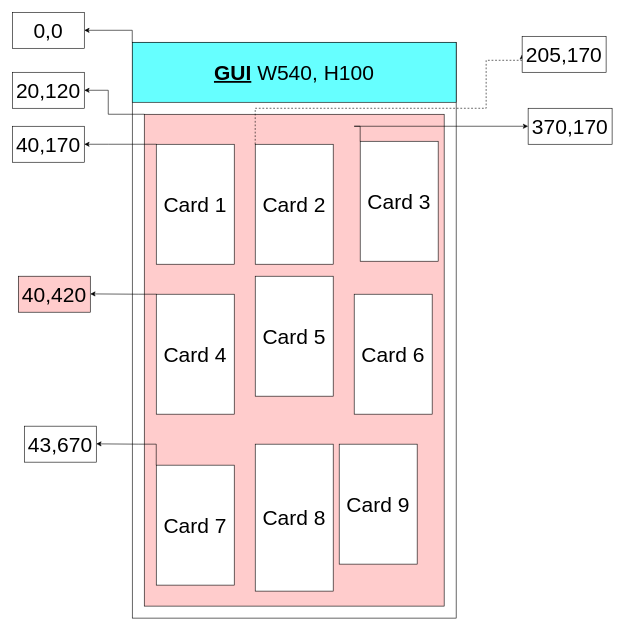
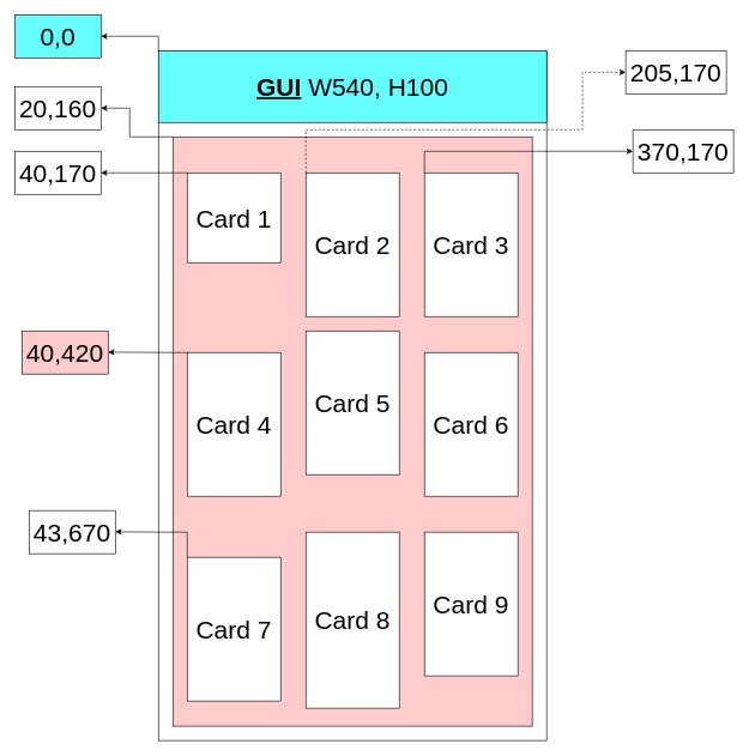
  <mxCell id="0" />
  <mxCell id="1" parent="0" />
  <mxCell id="2" value="" style="rounded=0;whiteSpace=wrap;html=1;" parent="1" vertex="1"><mxGeometry x="220" y="70" width="540" height="960" as="geometry" /></mxCell>
  <mxCell id="3" style="edgeStyle=orthogonalEdgeStyle;rounded=0;orthogonalLoop=1;jettySize=auto;html=1;exitX=0;exitY=0;exitDx=0;exitDy=0;" parent="1" source="4" edge="1"><mxGeometry relative="1" as="geometry"><mxPoint x="140" y="50" as="targetPoint" /><Array as="points"><mxPoint x="220" y="50" /></Array></mxGeometry></mxCell>
  <mxCell id="4" value="&lt;font style=&quot;font-size: 35px;&quot;&gt;&lt;b&gt;&lt;u&gt;GUI&lt;/u&gt;&lt;/b&gt; W540, H100&lt;/font&gt;" style="rounded=0;whiteSpace=wrap;html=1;fillColor=#66FFFF;" parent="1" vertex="1"><mxGeometry x="220" y="70" width="540" height="100" as="geometry" /></mxCell>
  <mxCell id="5" style="edgeStyle=orthogonalEdgeStyle;rounded=0;orthogonalLoop=1;jettySize=auto;html=1;exitX=0;exitY=0;exitDx=0;exitDy=0;entryX=1;entryY=0.5;entryDx=0;entryDy=0;" parent="1" source="6" target="22" edge="1"><mxGeometry relative="1" as="geometry"><Array as="points"><mxPoint x="180" y="190" /><mxPoint x="180" y="150" /></Array></mxGeometry></mxCell>
  <mxCell id="6" value="&lt;font style=&quot;font-size: 35px;&quot;&gt;&lt;br&gt;&lt;/font&gt;" style="rounded=0;whiteSpace=wrap;html=1;strokeColor=#000000;fillColor=#FFCCCC;" parent="1" vertex="1"><mxGeometry x="240" y="190" width="500" height="820" as="geometry" /></mxCell>
  <mxCell id="7" style="edgeStyle=orthogonalEdgeStyle;rounded=0;orthogonalLoop=1;jettySize=auto;html=1;exitX=0;exitY=0;exitDx=0;exitDy=0;" parent="1" source="8" edge="1"><mxGeometry relative="1" as="geometry"><mxPoint x="140" y="240" as="targetPoint" /><Array as="points"><mxPoint x="180" y="240" /><mxPoint x="180" y="240" /></Array></mxGeometry></mxCell>
- <mxCell id="8" value="&lt;font style=&quot;font-size: 35px;&quot;&gt;Card 1&lt;/font&gt;" style="rounded=0;whiteSpace=wrap;html=1;" parent="1" vertex="1"><mxGeometry x="260" y="240" width="130" height="200" as="geometry" /></mxCell>
+ <mxCell id="8" value="&lt;font style=&quot;font-size: 35px;&quot;&gt;Card 1&lt;/font&gt;" style="rounded=0;whiteSpace=wrap;html=1;" parent="1" vertex="1"><mxGeometry x="260" y="240" width="130" height="125" as="geometry" /></mxCell>
  <mxCell id="9" style="edgeStyle=orthogonalEdgeStyle;rounded=0;orthogonalLoop=1;jettySize=auto;html=1;exitX=0;exitY=0;exitDx=0;exitDy=0;entryX=0;entryY=0.5;entryDx=0;entryDy=0;dashed=1;" parent="1" source="10" target="26" edge="1"><mxGeometry relative="1" as="geometry"><Array as="points"><mxPoint x="425" y="180" /><mxPoint x="810" y="180" /><mxPoint x="810" y="100" /></Array></mxGeometry></mxCell>
  <mxCell id="10" value="&lt;font style=&quot;font-size: 35px;&quot;&gt;Card 2&lt;/font&gt;" style="rounded=0;whiteSpace=wrap;html=1;" parent="1" vertex="1"><mxGeometry x="425" y="240" width="130" height="200" as="geometry" /></mxCell>
  <mxCell id="11" style="edgeStyle=orthogonalEdgeStyle;rounded=0;orthogonalLoop=1;jettySize=auto;html=1;exitX=0;exitY=0;exitDx=0;exitDy=0;" parent="1" source="12" edge="1"><mxGeometry relative="1" as="geometry"><mxPoint x="880" y="210" as="targetPoint" /><Array as="points"><mxPoint x="590" y="210" /><mxPoint x="870" y="210" /></Array></mxGeometry></mxCell>
- <mxCell id="12" value="&lt;font style=&quot;font-size: 35px;&quot;&gt;Card 3&lt;/font&gt;" style="rounded=0;whiteSpace=wrap;html=1;" parent="1" vertex="1"><mxGeometry x="600" y="235" width="130" height="200" as="geometry" /></mxCell>
+ <mxCell id="12" value="&lt;font style=&quot;font-size: 35px;&quot;&gt;Card 3&lt;/font&gt;" style="rounded=0;whiteSpace=wrap;html=1;" parent="1" vertex="1"><mxGeometry x="590" y="240" width="130" height="200" as="geometry" /></mxCell>
  <mxCell id="13" style="edgeStyle=orthogonalEdgeStyle;rounded=0;orthogonalLoop=1;jettySize=auto;html=1;exitX=0;exitY=0;exitDx=0;exitDy=0;" parent="1" source="14" edge="1"><mxGeometry relative="1" as="geometry"><mxPoint x="150" y="489.5" as="targetPoint" /><Array as="points"><mxPoint x="230" y="490" /><mxPoint x="230" y="490" /></Array></mxGeometry></mxCell>
  <mxCell id="14" value="&lt;font style=&quot;font-size: 35px;&quot;&gt;Card 4&lt;/font&gt;" style="rounded=0;whiteSpace=wrap;html=1;" parent="1" vertex="1"><mxGeometry x="260" y="490" width="130" height="200" as="geometry" /></mxCell>
  <mxCell id="15" value="&lt;font style=&quot;font-size: 35px;&quot;&gt;Card 5&lt;/font&gt;" style="rounded=0;whiteSpace=wrap;html=1;" parent="1" vertex="1"><mxGeometry x="425" y="460" width="130" height="200" as="geometry" /></mxCell>
  <mxCell id="16" value="&lt;font style=&quot;font-size: 35px;&quot;&gt;Card 6&lt;/font&gt;" style="rounded=0;whiteSpace=wrap;html=1;" parent="1" vertex="1"><mxGeometry x="590" y="490" width="130" height="200" as="geometry" /></mxCell>
  <mxCell id="17" style="edgeStyle=orthogonalEdgeStyle;rounded=0;orthogonalLoop=1;jettySize=auto;html=1;exitX=0;exitY=0;exitDx=0;exitDy=0;" parent="1" source="18" edge="1"><mxGeometry relative="1" as="geometry"><mxPoint x="160" y="739.5" as="targetPoint" /><Array as="points"><mxPoint x="230" y="740" /><mxPoint x="230" y="740" /></Array></mxGeometry></mxCell>
  <mxCell id="18" value="&lt;font style=&quot;font-size: 35px;&quot;&gt;Card 7&lt;/font&gt;" style="rounded=0;whiteSpace=wrap;html=1;" parent="1" vertex="1"><mxGeometry x="260" y="775" width="130" height="200" as="geometry" /></mxCell>
  <mxCell id="19" value="&lt;font style=&quot;font-size: 35px;&quot;&gt;Card 8&lt;/font&gt;" style="rounded=0;whiteSpace=wrap;html=1;" parent="1" vertex="1"><mxGeometry x="425" y="740" width="130" height="245" as="geometry" /></mxCell>
- <mxCell id="20" value="&lt;font style=&quot;font-size: 35px;&quot;&gt;Card 9&lt;/font&gt;" style="rounded=0;whiteSpace=wrap;html=1;" parent="1" vertex="1"><mxGeometry x="565" y="740" width="130" height="200" as="geometry" /></mxCell>
- <mxCell id="21" value="&lt;font style=&quot;font-size: 35px;&quot;&gt;0,0&lt;/font&gt;" style="rounded=0;whiteSpace=wrap;html=1;" parent="1" vertex="1"><mxGeometry x="20" y="20" width="120" height="60" as="geometry" /></mxCell>
- <mxCell id="22" value="&lt;font style=&quot;font-size: 35px;&quot;&gt;20,120&lt;/font&gt;" style="rounded=0;whiteSpace=wrap;html=1;" parent="1" vertex="1"><mxGeometry x="20" y="120" width="120" height="60" as="geometry" /></mxCell>
+ <mxCell id="20" value="&lt;font style=&quot;font-size: 35px;&quot;&gt;Card 9&lt;/font&gt;" style="rounded=0;whiteSpace=wrap;html=1;" parent="1" vertex="1"><mxGeometry x="590" y="740" width="130" height="200" as="geometry" /></mxCell>
+ <mxCell id="21" value="&lt;font style=&quot;font-size: 35px;&quot;&gt;0,0&lt;/font&gt;" style="rounded=0;whiteSpace=wrap;html=1;fillColor=#66ffff;" parent="1" vertex="1"><mxGeometry x="20" y="20" width="120" height="60" as="geometry" /></mxCell>
+ <mxCell id="22" value="&lt;font style=&quot;font-size: 35px;&quot;&gt;20,160&lt;/font&gt;" style="rounded=0;whiteSpace=wrap;html=1;" parent="1" vertex="1"><mxGeometry x="20" y="120" width="120" height="60" as="geometry" /></mxCell>
  <mxCell id="23" value="&lt;font style=&quot;font-size: 35px;&quot;&gt;40,170&lt;/font&gt;" style="rounded=0;whiteSpace=wrap;html=1;" parent="1" vertex="1"><mxGeometry x="20" y="210" width="120" height="60" as="geometry" /></mxCell>
  <mxCell id="24" value="&lt;font style=&quot;font-size: 35px;&quot;&gt;40,420&lt;/font&gt;" style="rounded=0;whiteSpace=wrap;html=1;fillColor=#ffcccc;" parent="1" vertex="1"><mxGeometry x="30" y="460" width="120" height="60" as="geometry" /></mxCell>
  <mxCell id="25" value="&lt;font style=&quot;font-size: 35px;&quot;&gt;43,670&lt;/font&gt;" style="rounded=0;whiteSpace=wrap;html=1;" parent="1" vertex="1"><mxGeometry x="40" y="710" width="120" height="60" as="geometry" /></mxCell>
- <mxCell id="26" value="&lt;font style=&quot;font-size: 35px;&quot;&gt;205,170&lt;/font&gt;" style="rounded=0;whiteSpace=wrap;html=1;" parent="1" vertex="1"><mxGeometry x="870" y="60" width="140" height="60" as="geometry" /></mxCell>
+ <mxCell id="26" value="&lt;font style=&quot;font-size: 35px;&quot;&gt;205,170&lt;/font&gt;" style="rounded=0;whiteSpace=wrap;html=1;" parent="1" vertex="1"><mxGeometry x="870" y="70" width="140" height="60" as="geometry" /></mxCell>
  <mxCell id="27" value="&lt;font style=&quot;font-size: 35px;&quot;&gt;370,170&lt;/font&gt;" style="rounded=0;whiteSpace=wrap;html=1;" parent="1" vertex="1"><mxGeometry x="880" y="180" width="140" height="60" as="geometry" /></mxCell>
